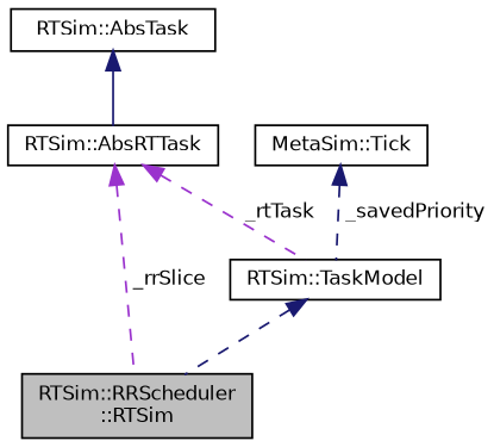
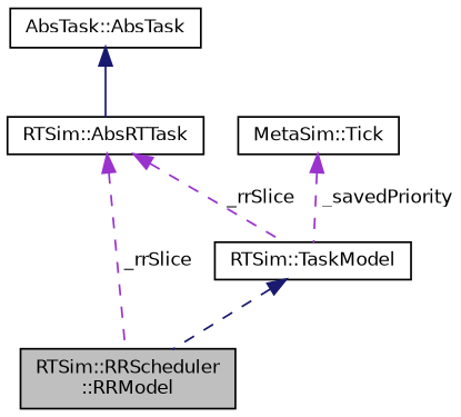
  digraph {
    node [color=black fillcolor=white fontname=Helvetica fontsize=10 shape=record style=filled]
    edge [color=darkorchid3 dir=back fontname=Helvetica fontsize=10 labelfontname=Helvetica labelfontsize=10 style=dashed]
-   n1 [fillcolor=grey75 fontcolor=black height=0.2 label="RTSim::RRScheduler\l::RTSim" width=0.4]
+   n1 [fillcolor=grey75 fontcolor=black height=0.2 label="RTSim::RRScheduler\l::RRModel" width=0.4]
    n2 [height=0.2 label="RTSim::TaskModel" width=0.4]
    n3 [height=0.2 label="RTSim::AbsRTTask" width=0.4]
-   n4 [height=0.2 label="RTSim::AbsTask" width=0.4]
+   n4 [height=0.2 label="AbsTask::AbsTask" width=0.4]
    n5 [height=0.2 label="MetaSim::Tick" width=0.4]
    n2 -> n1 [color=midnightblue]
    n3 -> n1 [label=" _rrSlice"]
-   n3 -> n2 [label=" _rtTask"]
+   n3 -> n2 [label=" _rrSlice"]
    n4 -> n3 [color=midnightblue style=solid]
-   n5 -> n2 [color=midnightblue label=" _savedPriority"]
+   n5 -> n2 [label=" _savedPriority"]
  }
